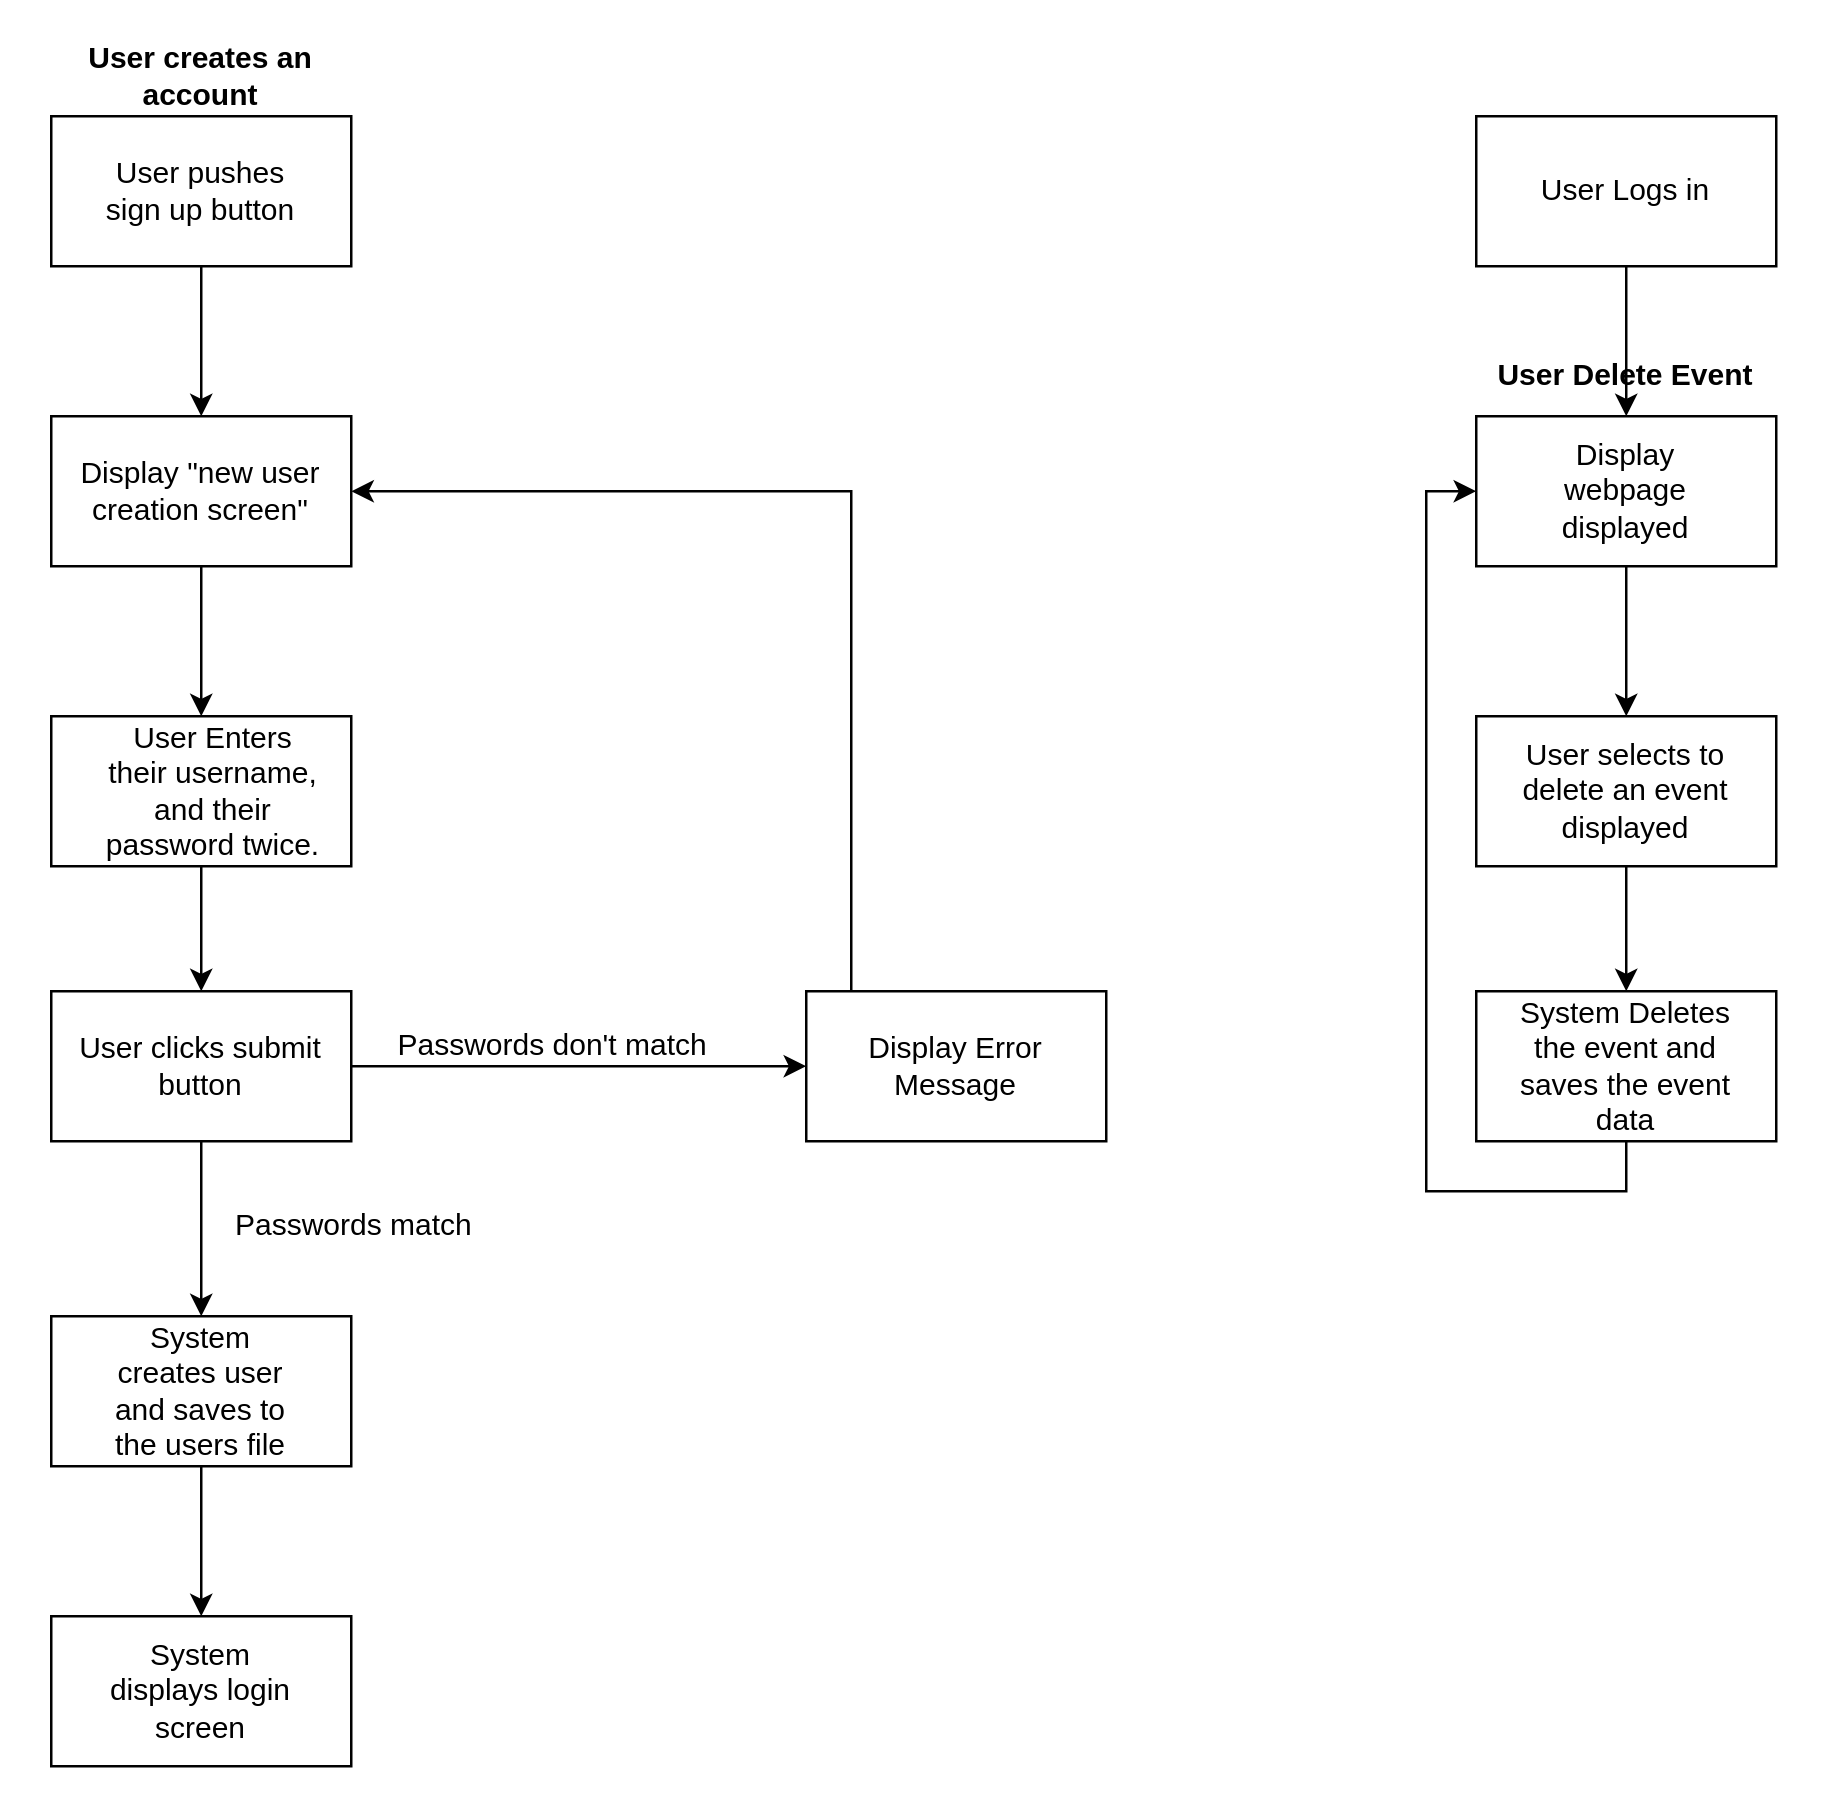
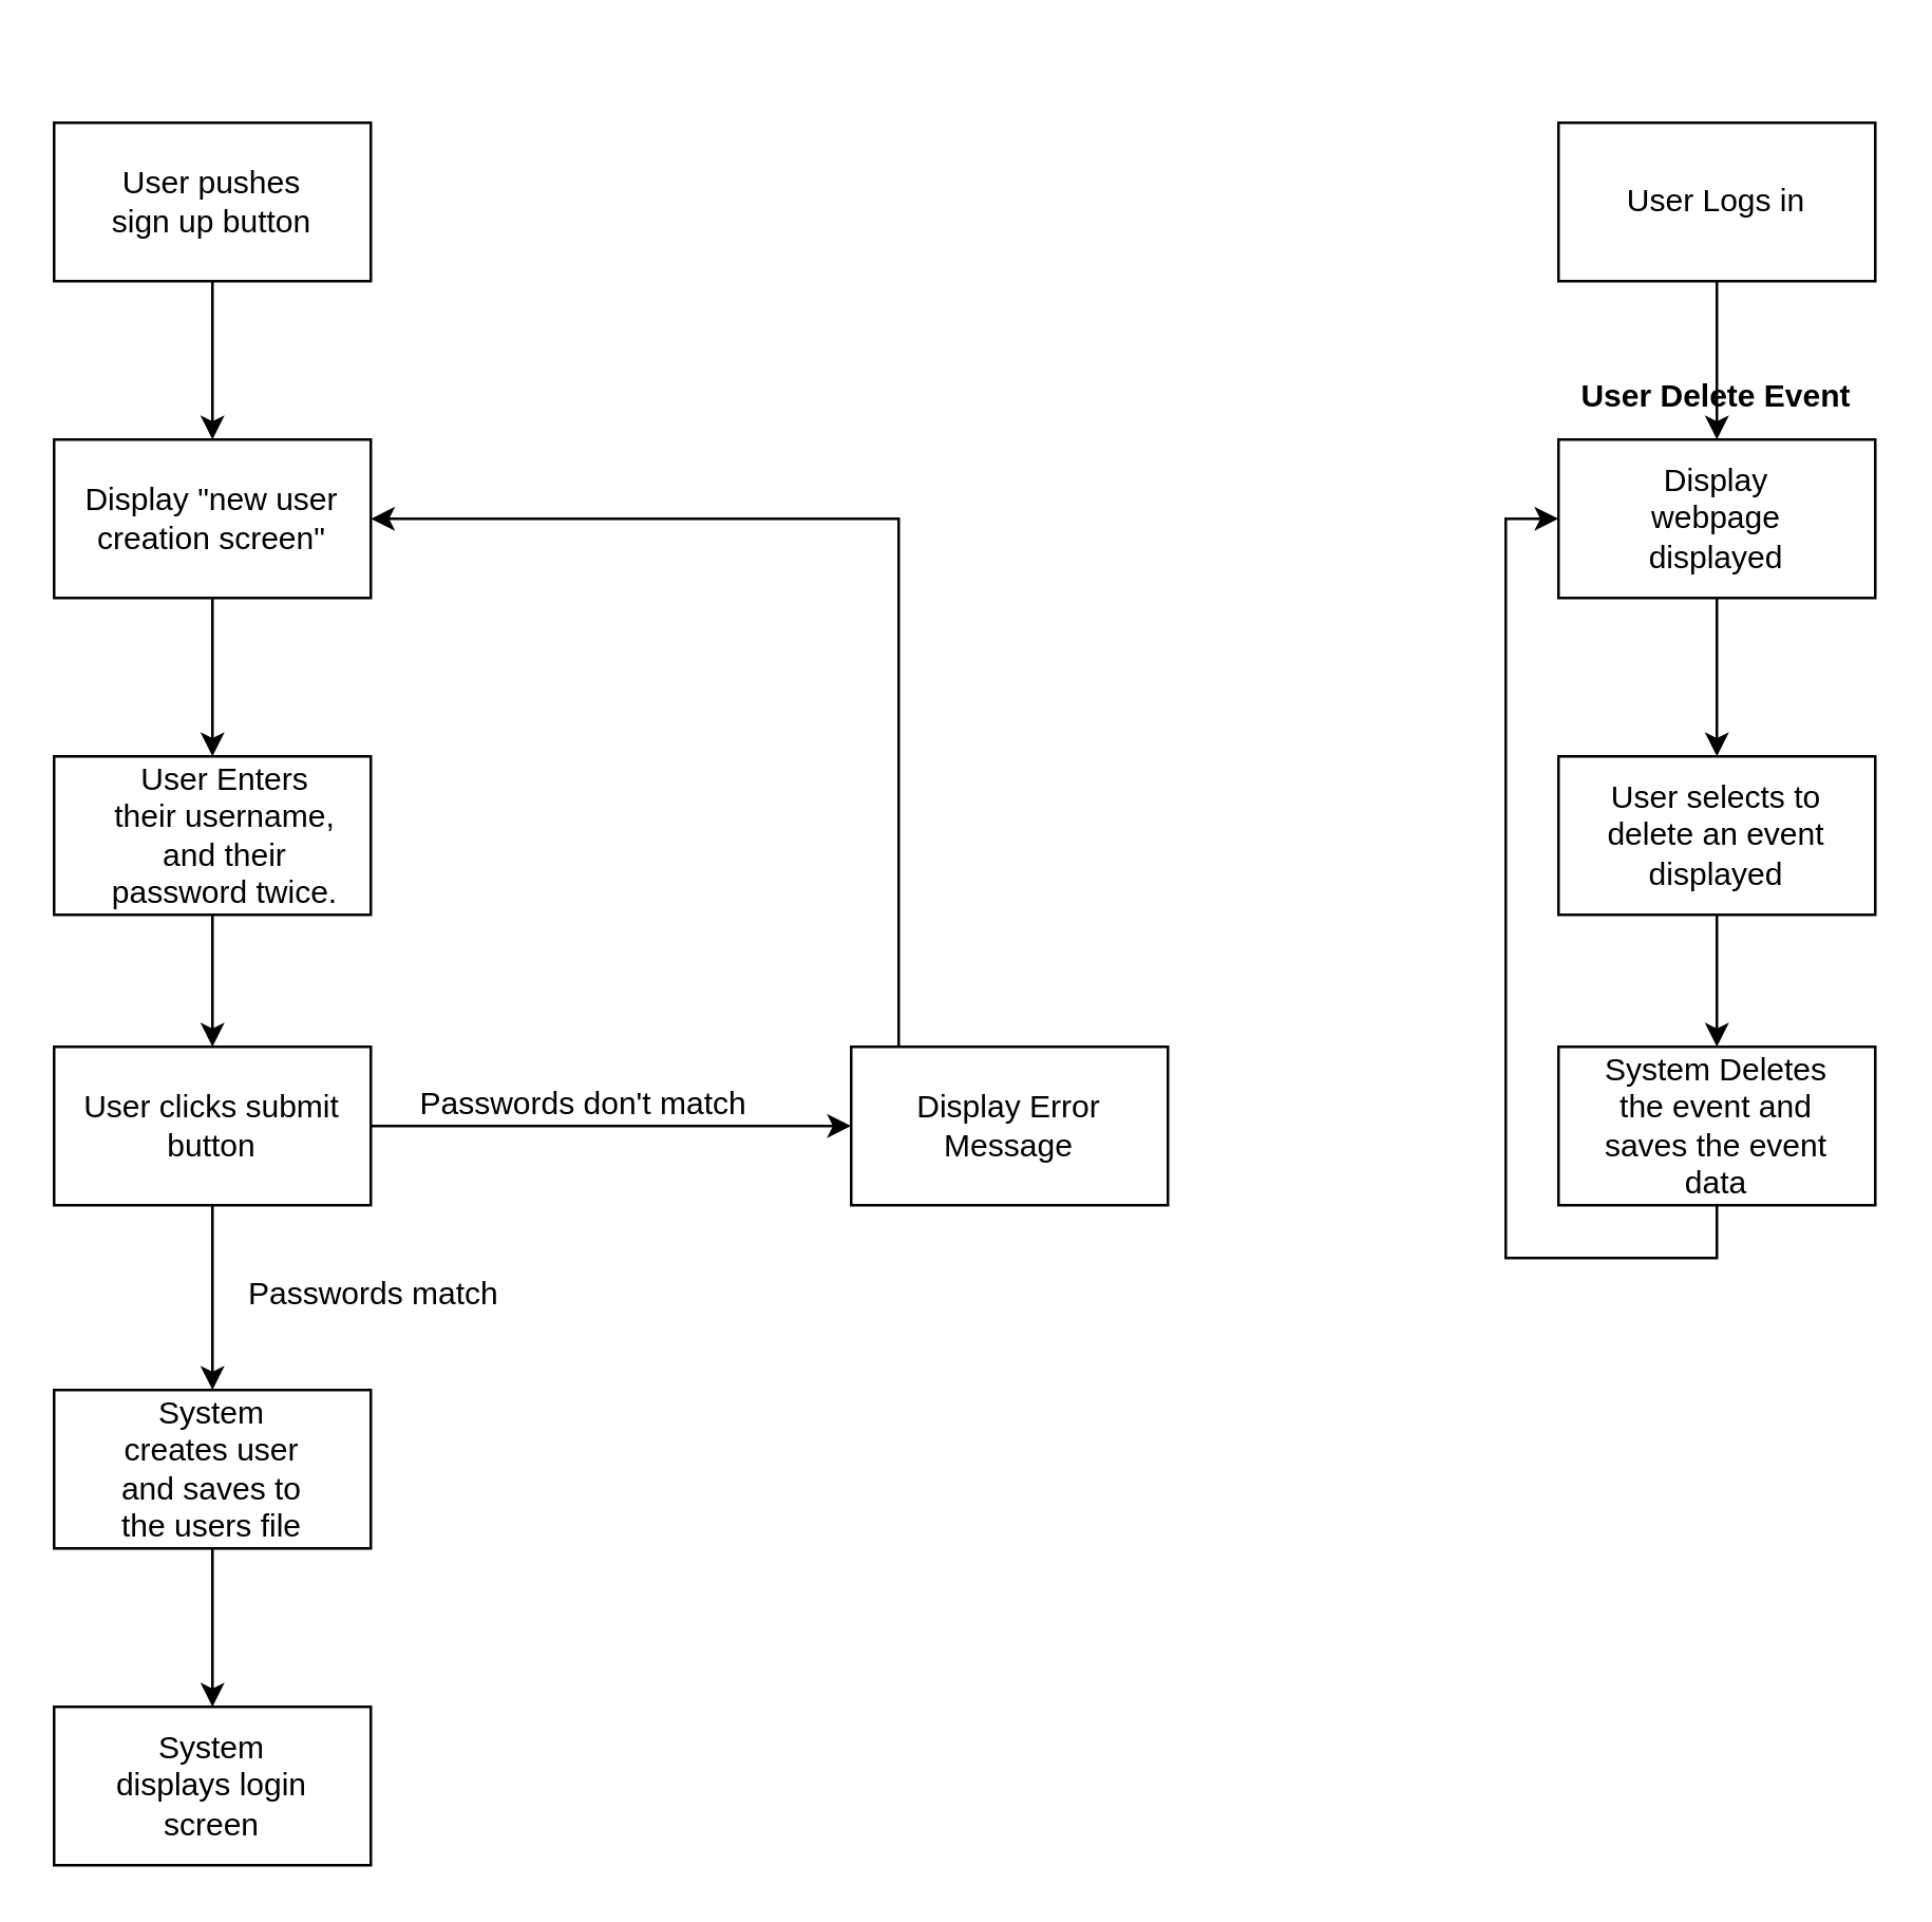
  <mxCell id="0" />
  <mxCell id="1" parent="0" />
  <mxCell id="2" style="edgeStyle=orthogonalEdgeStyle;rounded=0;orthogonalLoop=1;jettySize=auto;html=1;exitX=0.5;exitY=1;exitDx=0;exitDy=0;entryX=0.5;entryY=0;entryDx=0;entryDy=0;" parent="1" source="3" target="6" edge="1"><mxGeometry relative="1" as="geometry" /></mxCell>
  <mxCell id="3" value="" style="rounded=0;whiteSpace=wrap;html=1;" parent="1" vertex="1"><mxGeometry x="20" y="46" width="120" height="60" as="geometry" /></mxCell>
  <mxCell id="4" value="User pushes sign up button" style="text;html=1;strokeColor=none;fillColor=none;align=center;verticalAlign=middle;whiteSpace=wrap;rounded=0;" parent="1" vertex="1"><mxGeometry x="40" y="66" width="80" height="20" as="geometry" /></mxCell>
  <mxCell id="5" style="edgeStyle=orthogonalEdgeStyle;rounded=0;orthogonalLoop=1;jettySize=auto;html=1;exitX=0.5;exitY=1;exitDx=0;exitDy=0;entryX=0.5;entryY=0;entryDx=0;entryDy=0;" parent="1" source="6" target="9" edge="1"><mxGeometry relative="1" as="geometry" /></mxCell>
  <mxCell id="6" value="" style="rounded=0;whiteSpace=wrap;html=1;" parent="1" vertex="1"><mxGeometry x="20" y="166" width="120" height="60" as="geometry" /></mxCell>
  <mxCell id="7" value="Display &quot;new user creation screen&quot;" style="text;html=1;strokeColor=none;fillColor=none;align=center;verticalAlign=middle;whiteSpace=wrap;rounded=0;" parent="1" vertex="1"><mxGeometry x="30" y="186" width="100" height="20" as="geometry" /></mxCell>
  <mxCell id="8" style="edgeStyle=orthogonalEdgeStyle;rounded=0;orthogonalLoop=1;jettySize=auto;html=1;exitX=0.5;exitY=1;exitDx=0;exitDy=0;entryX=0.5;entryY=0;entryDx=0;entryDy=0;" parent="1" source="9" target="13" edge="1"><mxGeometry relative="1" as="geometry" /></mxCell>
  <mxCell id="9" value="" style="rounded=0;whiteSpace=wrap;html=1;" parent="1" vertex="1"><mxGeometry x="20" y="286" width="120" height="60" as="geometry" /></mxCell>
  <mxCell id="10" value="User Enters their username, and their password twice." style="text;html=1;strokeColor=none;fillColor=none;align=center;verticalAlign=middle;whiteSpace=wrap;rounded=0;" parent="1" vertex="1"><mxGeometry x="40" y="306" width="90" height="20" as="geometry" /></mxCell>
  <mxCell id="11" style="edgeStyle=orthogonalEdgeStyle;rounded=0;orthogonalLoop=1;jettySize=auto;html=1;exitX=0.5;exitY=1;exitDx=0;exitDy=0;entryX=0.5;entryY=0;entryDx=0;entryDy=0;" parent="1" source="13" target="16" edge="1"><mxGeometry relative="1" as="geometry" /></mxCell>
  <mxCell id="12" style="edgeStyle=orthogonalEdgeStyle;rounded=0;orthogonalLoop=1;jettySize=auto;html=1;entryX=0;entryY=0.5;entryDx=0;entryDy=0;" edge="1" parent="1" source="13" target="35"><mxGeometry relative="1" as="geometry"><mxPoint x="230" y="426" as="targetPoint" /></mxGeometry></mxCell>
  <mxCell id="13" value="" style="rounded=0;whiteSpace=wrap;html=1;" parent="1" vertex="1"><mxGeometry x="20" y="396" width="120" height="60" as="geometry" /></mxCell>
  <mxCell id="14" value="User clicks submit button" style="text;html=1;strokeColor=none;fillColor=none;align=center;verticalAlign=middle;whiteSpace=wrap;rounded=0;" parent="1" vertex="1"><mxGeometry x="30" y="416" width="100" height="20" as="geometry" /></mxCell>
  <mxCell id="15" style="edgeStyle=orthogonalEdgeStyle;rounded=0;orthogonalLoop=1;jettySize=auto;html=1;exitX=0.5;exitY=1;exitDx=0;exitDy=0;entryX=0.5;entryY=0;entryDx=0;entryDy=0;" parent="1" source="16" target="18" edge="1"><mxGeometry relative="1" as="geometry" /></mxCell>
  <mxCell id="16" value="" style="rounded=0;whiteSpace=wrap;html=1;" parent="1" vertex="1"><mxGeometry x="20" y="526" width="120" height="60" as="geometry" /></mxCell>
  <mxCell id="17" value="System creates user and saves to the users file" style="text;html=1;strokeColor=none;fillColor=none;align=center;verticalAlign=middle;whiteSpace=wrap;rounded=0;" parent="1" vertex="1"><mxGeometry x="40" y="546" width="80" height="20" as="geometry" /></mxCell>
  <mxCell id="18" value="" style="rounded=0;whiteSpace=wrap;html=1;" parent="1" vertex="1"><mxGeometry x="20" y="646" width="120" height="60" as="geometry" /></mxCell>
  <mxCell id="19" value="System displays login screen" style="text;html=1;strokeColor=none;fillColor=none;align=center;verticalAlign=middle;whiteSpace=wrap;rounded=0;" parent="1" vertex="1"><mxGeometry x="40" y="666" width="80" height="20" as="geometry" /></mxCell>
- <mxCell id="20" value="User creates an account" style="text;html=1;strokeColor=none;fillColor=none;align=center;verticalAlign=middle;whiteSpace=wrap;rounded=0;fontStyle=1" parent="1" vertex="1"><mxGeometry x="20" y="20" width="120" height="20" as="geometry" /></mxCell>
  <mxCell id="21" style="edgeStyle=orthogonalEdgeStyle;rounded=0;orthogonalLoop=1;jettySize=auto;html=1;exitX=0.5;exitY=1;exitDx=0;exitDy=0;entryX=0.5;entryY=0;entryDx=0;entryDy=0;" parent="1" source="22" target="25" edge="1"><mxGeometry relative="1" as="geometry" /></mxCell>
  <mxCell id="22" value="" style="rounded=0;whiteSpace=wrap;html=1;" parent="1" vertex="1"><mxGeometry x="590" y="46" width="120" height="60" as="geometry" /></mxCell>
  <mxCell id="23" value="User Logs in" style="text;html=1;strokeColor=none;fillColor=none;align=center;verticalAlign=middle;whiteSpace=wrap;rounded=0;" parent="1" vertex="1"><mxGeometry x="610" y="66" width="80" height="20" as="geometry" /></mxCell>
  <mxCell id="24" style="edgeStyle=orthogonalEdgeStyle;rounded=0;orthogonalLoop=1;jettySize=auto;html=1;exitX=0.5;exitY=1;exitDx=0;exitDy=0;entryX=0.5;entryY=0;entryDx=0;entryDy=0;" parent="1" source="25" target="28" edge="1"><mxGeometry relative="1" as="geometry" /></mxCell>
  <mxCell id="25" value="" style="rounded=0;whiteSpace=wrap;html=1;" parent="1" vertex="1"><mxGeometry x="590" y="166" width="120" height="60" as="geometry" /></mxCell>
  <mxCell id="26" value="Display webpage displayed" style="text;html=1;strokeColor=none;fillColor=none;align=center;verticalAlign=middle;whiteSpace=wrap;rounded=0;" parent="1" vertex="1"><mxGeometry x="630" y="186" width="40" height="20" as="geometry" /></mxCell>
  <mxCell id="27" style="edgeStyle=orthogonalEdgeStyle;rounded=0;orthogonalLoop=1;jettySize=auto;html=1;exitX=0.5;exitY=1;exitDx=0;exitDy=0;entryX=0.5;entryY=0;entryDx=0;entryDy=0;" parent="1" source="28" target="31" edge="1"><mxGeometry relative="1" as="geometry" /></mxCell>
  <mxCell id="28" value="" style="rounded=0;whiteSpace=wrap;html=1;" parent="1" vertex="1"><mxGeometry x="590" y="286" width="120" height="60" as="geometry" /></mxCell>
  <mxCell id="29" value="User selects to delete an event displayed" style="text;html=1;strokeColor=none;fillColor=none;align=center;verticalAlign=middle;whiteSpace=wrap;rounded=0;" parent="1" vertex="1"><mxGeometry x="600" y="306" width="100" height="20" as="geometry" /></mxCell>
  <mxCell id="30" style="edgeStyle=orthogonalEdgeStyle;rounded=0;orthogonalLoop=1;jettySize=auto;html=1;exitX=0.5;exitY=1;exitDx=0;exitDy=0;entryX=0;entryY=0.5;entryDx=0;entryDy=0;" parent="1" source="31" target="25" edge="1"><mxGeometry relative="1" as="geometry" /></mxCell>
  <mxCell id="31" value="" style="rounded=0;whiteSpace=wrap;html=1;" parent="1" vertex="1"><mxGeometry x="590" y="396" width="120" height="60" as="geometry" /></mxCell>
  <mxCell id="32" value="System Deletes the event and saves the event data" style="text;html=1;strokeColor=none;fillColor=none;align=center;verticalAlign=middle;whiteSpace=wrap;rounded=0;" parent="1" vertex="1"><mxGeometry x="600" y="416" width="100" height="20" as="geometry" /></mxCell>
  <mxCell id="33" value="User Delete Event" style="text;html=1;strokeColor=none;fillColor=none;align=center;verticalAlign=middle;whiteSpace=wrap;rounded=0;fontStyle=1" parent="1" vertex="1"><mxGeometry x="590" y="140" width="120" height="20" as="geometry" /></mxCell>
  <mxCell id="34" style="edgeStyle=orthogonalEdgeStyle;rounded=0;orthogonalLoop=1;jettySize=auto;html=1;entryX=1;entryY=0.5;entryDx=0;entryDy=0;" edge="1" parent="1" source="35" target="6"><mxGeometry relative="1" as="geometry"><Array as="points"><mxPoint x="340" y="196" /></Array></mxGeometry></mxCell>
  <mxCell id="35" value="Display Error Message" style="rounded=0;whiteSpace=wrap;html=1;" vertex="1" parent="1"><mxGeometry x="322" y="396" width="120" height="60" as="geometry" /></mxCell>
  <mxCell id="36" value="Passwords don't match" style="text;html=1;resizable=0;points=[];autosize=1;align=left;verticalAlign=top;spacingTop=-4;" vertex="1" parent="1"><mxGeometry x="157" y="408" width="140" height="20" as="geometry" /></mxCell>
  <mxCell id="37" value="Passwords match" style="text;html=1;resizable=0;points=[];autosize=1;align=left;verticalAlign=top;spacingTop=-4;" vertex="1" parent="1"><mxGeometry x="92" y="480" width="110" height="20" as="geometry" /></mxCell>
